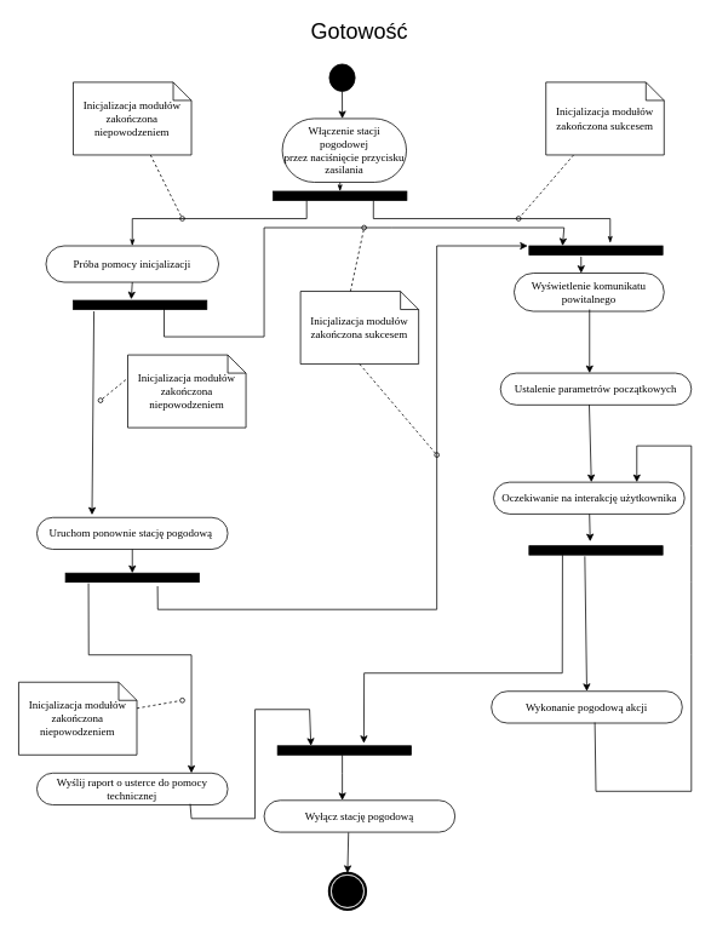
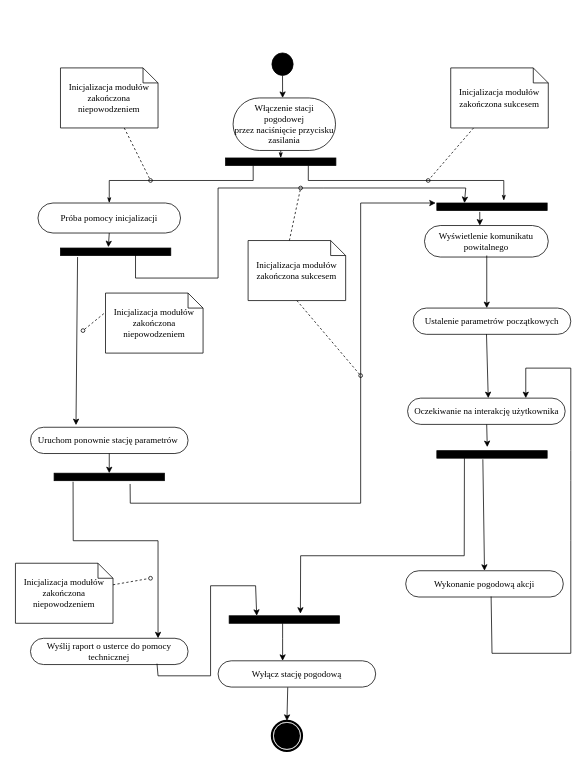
  <mxCell id="0" />
  <mxCell id="1" parent="0" />
  <mxCell id="2" value="Próba pomocy inicjalizacji" style="rounded=1;whiteSpace=wrap;html=1;shadow=0;comic=0;labelBackgroundColor=none;strokeWidth=1;fontFamily=Verdana;fontSize=12;align=center;arcSize=50;" vertex="1" parent="1"><mxGeometry x="50" y="270" width="190" height="40" as="geometry" /></mxCell>
- <mxCell id="3" value="Uruchom ponownie stację pogodową&amp;nbsp;" style="rounded=1;whiteSpace=wrap;html=1;shadow=0;comic=0;labelBackgroundColor=none;strokeWidth=1;fontFamily=Verdana;fontSize=12;align=center;arcSize=50;" vertex="1" parent="1"><mxGeometry x="40" y="568.8" width="210" height="35" as="geometry" /></mxCell>
+ <mxCell id="3" value="Uruchom ponownie stację parametrów&amp;nbsp;" style="rounded=1;whiteSpace=wrap;html=1;shadow=0;comic=0;labelBackgroundColor=none;strokeWidth=1;fontFamily=Verdana;fontSize=12;align=center;arcSize=50;" vertex="1" parent="1"><mxGeometry x="40" y="568.8" width="210" height="35" as="geometry" /></mxCell>
  <mxCell id="4" style="edgeStyle=none;rounded=0;html=1;labelBackgroundColor=none;startArrow=none;startFill=0;startSize=5;endArrow=oval;endFill=0;endSize=5;jettySize=auto;orthogonalLoop=1;strokeWidth=1;fontFamily=Verdana;fontSize=12;dashed=1;" edge="1" parent="1" source="5"><mxGeometry relative="1" as="geometry"><mxPoint x="200" y="240" as="targetPoint" /></mxGeometry></mxCell>
  <mxCell id="5" value="Inicjalizacja modułów zakończona niepowodzeniem" style="shape=note;whiteSpace=wrap;html=1;rounded=0;shadow=0;comic=0;labelBackgroundColor=none;strokeWidth=1;fontFamily=Verdana;fontSize=12;align=center;size=20;" vertex="1" parent="1"><mxGeometry x="80" y="90" width="130" height="80" as="geometry" /></mxCell>
  <mxCell id="6" style="edgeStyle=none;rounded=0;html=1;labelBackgroundColor=none;startArrow=none;startFill=0;startSize=5;endArrow=oval;endFill=0;endSize=5;jettySize=auto;orthogonalLoop=1;strokeWidth=1;fontFamily=Verdana;fontSize=12;dashed=1;exitX=-0.017;exitY=0.342;exitDx=0;exitDy=0;exitPerimeter=0;" edge="1" parent="1" source="7"><mxGeometry relative="1" as="geometry"><mxPoint x="110" y="440" as="targetPoint" /></mxGeometry></mxCell>
  <mxCell id="7" value="Inicjalizacja modułów zakończona niepowodzeniem" style="shape=note;whiteSpace=wrap;html=1;rounded=0;shadow=0;comic=0;labelBackgroundColor=none;strokeWidth=1;fontFamily=Verdana;fontSize=12;align=center;size=20;" vertex="1" parent="1"><mxGeometry x="140" y="390" width="130" height="80" as="geometry" /></mxCell>
  <mxCell id="8" value="" style="endArrow=classic;html=1;rounded=0;exitX=0.5;exitY=1;exitDx=0;exitDy=0;entryX=0.434;entryY=-0.118;entryDx=0;entryDy=0;entryPerimeter=0;" edge="1" parent="1" source="2" target="14"><mxGeometry width="50" height="50" relative="1" as="geometry"><mxPoint x="207.7" y="420" as="sourcePoint" /><mxPoint x="260" y="488.8" as="targetPoint" /></mxGeometry></mxCell>
  <mxCell id="9" style="edgeStyle=none;rounded=0;html=1;labelBackgroundColor=none;startArrow=none;startFill=0;startSize=5;endArrow=oval;endFill=0;endSize=5;jettySize=auto;orthogonalLoop=1;strokeWidth=1;fontFamily=Verdana;fontSize=12;dashed=1;" edge="1" parent="1" source="10"><mxGeometry relative="1" as="geometry"><mxPoint x="200" y="770" as="targetPoint" /></mxGeometry></mxCell>
  <mxCell id="10" value="Inicjalizacja modułów zakończona niepowodzeniem" style="shape=note;whiteSpace=wrap;html=1;rounded=0;shadow=0;comic=0;labelBackgroundColor=none;strokeWidth=1;fontFamily=Verdana;fontSize=12;align=center;size=20;" vertex="1" parent="1"><mxGeometry x="20" y="750" width="130" height="80" as="geometry" /></mxCell>
  <mxCell id="11" value="Wyślij raport o usterce do pomocy technicznej" style="rounded=1;whiteSpace=wrap;html=1;shadow=0;comic=0;labelBackgroundColor=none;strokeWidth=1;fontFamily=Verdana;fontSize=12;align=center;arcSize=50;" vertex="1" parent="1"><mxGeometry x="40" y="850" width="210" height="35" as="geometry" /></mxCell>
  <mxCell id="12" value="" style="endArrow=classic;html=1;rounded=0;exitX=0.172;exitY=1.137;exitDx=0;exitDy=0;exitPerimeter=0;" edge="1" parent="1" source="16"><mxGeometry width="50" height="50" relative="1" as="geometry"><mxPoint x="90" y="690" as="sourcePoint" /><mxPoint x="210" y="850" as="targetPoint" /><Array as="points"><mxPoint x="97" y="720" /><mxPoint x="210" y="720" /></Array></mxGeometry></mxCell>
  <mxCell id="13" value="" style="endArrow=classic;html=1;rounded=0;" edge="1" parent="1"><mxGeometry width="50" height="50" relative="1" as="geometry"><mxPoint x="376" y="830" as="sourcePoint" /><mxPoint x="376" y="880" as="targetPoint" /><Array as="points"><mxPoint x="376" y="850" /></Array></mxGeometry></mxCell>
  <mxCell id="14" value="" style="whiteSpace=wrap;html=1;rounded=0;shadow=0;comic=0;labelBackgroundColor=none;strokeWidth=1;fillColor=#000000;fontFamily=Verdana;fontSize=12;align=center;rotation=0;" vertex="1" parent="1"><mxGeometry x="80" y="330" width="147" height="10" as="geometry" /></mxCell>
  <mxCell id="15" value="" style="endArrow=classic;html=1;rounded=0;exitX=0.155;exitY=1.2;exitDx=0;exitDy=0;entryX=0.289;entryY=-0.08;entryDx=0;entryDy=0;entryPerimeter=0;exitPerimeter=0;" edge="1" parent="1" source="14" target="3"><mxGeometry width="50" height="50" relative="1" as="geometry"><mxPoint x="90" y="530" as="sourcePoint" /><mxPoint x="140" y="480" as="targetPoint" /></mxGeometry></mxCell>
  <mxCell id="16" value="" style="whiteSpace=wrap;html=1;rounded=0;shadow=0;comic=0;labelBackgroundColor=none;strokeWidth=1;fillColor=#000000;fontFamily=Verdana;fontSize=12;align=center;rotation=0;" vertex="1" parent="1"><mxGeometry x="71.5" y="630" width="147" height="10" as="geometry" /></mxCell>
  <mxCell id="17" value="" style="endArrow=classic;html=1;rounded=0;exitX=0.5;exitY=1;exitDx=0;exitDy=0;entryX=0.5;entryY=0;entryDx=0;entryDy=0;" edge="1" parent="1" source="3" target="16"><mxGeometry width="50" height="50" relative="1" as="geometry"><mxPoint x="190" y="710" as="sourcePoint" /><mxPoint x="240" y="660" as="targetPoint" /></mxGeometry></mxCell>
  <mxCell id="18" value="" style="whiteSpace=wrap;html=1;rounded=0;shadow=0;comic=0;labelBackgroundColor=none;strokeWidth=1;fillColor=#000000;fontFamily=Verdana;fontSize=12;align=center;rotation=0;" vertex="1" parent="1"><mxGeometry x="300" y="210" width="147" height="10" as="geometry" /></mxCell>
  <mxCell id="19" value="Włączenie stacji pogodowej&lt;br/&gt;     przez naciśnięcie przycisku&lt;br/&gt;     zasilania" style="rounded=1;whiteSpace=wrap;html=1;shadow=0;comic=0;labelBackgroundColor=none;strokeWidth=1;fontFamily=Verdana;fontSize=12;align=center;arcSize=50;" vertex="1" parent="1"><mxGeometry x="310" y="130" width="136.5" height="70" as="geometry" /></mxCell>
  <mxCell id="20" style="edgeStyle=orthogonalEdgeStyle;rounded=0;html=1;entryX=0.5;entryY=0;labelBackgroundColor=none;startArrow=none;startFill=0;startSize=5;endArrow=classicThin;endFill=1;endSize=5;jettySize=auto;orthogonalLoop=1;strokeWidth=1;fontFamily=Verdana;fontSize=12" edge="1" parent="1" source="19" target="18"><mxGeometry relative="1" as="geometry"><Array as="points"><mxPoint x="374" y="175" /></Array></mxGeometry></mxCell>
  <mxCell id="21" value="" style="ellipse;whiteSpace=wrap;html=1;rounded=0;shadow=0;comic=0;labelBackgroundColor=none;strokeWidth=1;fillColor=#000000;fontFamily=Verdana;fontSize=12;align=center;" vertex="1" parent="1"><mxGeometry x="361.75" y="70" width="28.25" height="30" as="geometry" /></mxCell>
  <mxCell id="22" value="" style="endArrow=classic;html=1;rounded=0;exitX=0.5;exitY=1;exitDx=0;exitDy=0;" edge="1" parent="1" source="21"><mxGeometry width="50" height="50" relative="1" as="geometry"><mxPoint x="380" y="260" as="sourcePoint" /><mxPoint x="376" y="130" as="targetPoint" /></mxGeometry></mxCell>
  <mxCell id="23" value="Inicjalizacja modułów zakończona sukcesem" style="shape=note;whiteSpace=wrap;html=1;rounded=0;shadow=0;comic=0;labelBackgroundColor=none;strokeWidth=1;fontFamily=Verdana;fontSize=12;align=center;size=20;" vertex="1" parent="1"><mxGeometry x="330" y="320" width="130" height="80" as="geometry" /></mxCell>
  <mxCell id="24" value="" style="whiteSpace=wrap;html=1;rounded=0;shadow=0;comic=0;labelBackgroundColor=none;strokeWidth=1;fillColor=#000000;fontFamily=Verdana;fontSize=12;align=center;rotation=0;" vertex="1" parent="1"><mxGeometry x="304.75" y="820" width="147" height="10" as="geometry" /></mxCell>
  <mxCell id="25" value="Wyłącz stację pogodową" style="rounded=1;whiteSpace=wrap;html=1;shadow=0;comic=0;labelBackgroundColor=none;strokeWidth=1;fontFamily=Verdana;fontSize=12;align=center;arcSize=50;" vertex="1" parent="1"><mxGeometry x="290" y="880" width="210" height="35" as="geometry" /></mxCell>
  <mxCell id="26" value="" style="shape=mxgraph.bpmn.shape;html=1;verticalLabelPosition=bottom;labelBackgroundColor=#ffffff;verticalAlign=top;perimeter=ellipsePerimeter;outline=end;symbol=terminate;rounded=0;shadow=0;comic=0;strokeWidth=1;fontFamily=Verdana;fontSize=12;align=center;" vertex="1" parent="1"><mxGeometry x="361.75" y="960" width="40" height="40" as="geometry" /></mxCell>
  <mxCell id="27" value="" style="endArrow=classic;html=1;rounded=0;exitX=0.442;exitY=1.01;exitDx=0;exitDy=0;exitPerimeter=0;entryX=0.5;entryY=0;entryDx=0;entryDy=0;" edge="1" parent="1" source="25" target="26"><mxGeometry width="50" height="50" relative="1" as="geometry"><mxPoint x="370" y="980" as="sourcePoint" /><mxPoint x="420" y="930" as="targetPoint" /></mxGeometry></mxCell>
  <mxCell id="28" value="Wyświetlenie komunikatu powitalnego" style="rounded=1;whiteSpace=wrap;html=1;shadow=0;comic=0;labelBackgroundColor=none;strokeWidth=1;fontFamily=Verdana;fontSize=12;align=center;arcSize=50;" vertex="1" parent="1"><mxGeometry x="565" y="300" width="165" height="42" as="geometry" /></mxCell>
  <mxCell id="29" style="edgeStyle=none;rounded=0;html=1;dashed=1;labelBackgroundColor=none;startArrow=none;startFill=0;startSize=5;endArrow=oval;endFill=0;endSize=5;jettySize=auto;orthogonalLoop=1;strokeWidth=1;fontFamily=Verdana;fontSize=12" edge="1" parent="1" source="30"><mxGeometry relative="1" as="geometry"><mxPoint x="570" y="240" as="targetPoint" /></mxGeometry></mxCell>
  <mxCell id="30" value="Inicjalizacja modułów zakończona sukcesem" style="shape=note;whiteSpace=wrap;html=1;rounded=0;shadow=0;comic=0;labelBackgroundColor=none;strokeWidth=1;fontFamily=Verdana;fontSize=12;align=center;size=20;" vertex="1" parent="1"><mxGeometry x="600" y="90" width="130" height="80" as="geometry" /></mxCell>
  <mxCell id="31" value="" style="endArrow=classic;html=1;rounded=0;" edge="1" parent="1"><mxGeometry width="50" height="50" relative="1" as="geometry"><mxPoint x="648" y="340" as="sourcePoint" /><mxPoint x="648" y="410" as="targetPoint" /></mxGeometry></mxCell>
  <mxCell id="32" value="Ustalenie parametrów początkowych" style="rounded=1;whiteSpace=wrap;html=1;shadow=0;comic=0;labelBackgroundColor=none;strokeWidth=1;fontFamily=Verdana;fontSize=12;align=center;arcSize=50;" vertex="1" parent="1"><mxGeometry x="550" y="410" width="210" height="35" as="geometry" /></mxCell>
  <mxCell id="33" value="" style="endArrow=classic;html=1;rounded=0;exitX=0.465;exitY=0.992;exitDx=0;exitDy=0;exitPerimeter=0;" edge="1" parent="1" source="32"><mxGeometry width="50" height="50" relative="1" as="geometry"><mxPoint x="690" y="600" as="sourcePoint" /><mxPoint x="650" y="530" as="targetPoint" /></mxGeometry></mxCell>
  <mxCell id="34" value="Oczekiwanie na interakcję użytkownika" style="rounded=1;whiteSpace=wrap;html=1;shadow=0;comic=0;labelBackgroundColor=none;strokeWidth=1;fontFamily=Verdana;fontSize=12;align=center;arcSize=50;" vertex="1" parent="1"><mxGeometry x="542.5" y="530" width="210" height="35" as="geometry" /></mxCell>
  <mxCell id="35" value="" style="whiteSpace=wrap;html=1;rounded=0;shadow=0;comic=0;labelBackgroundColor=none;strokeWidth=1;fillColor=#000000;fontFamily=Verdana;fontSize=12;align=center;rotation=0;" vertex="1" parent="1"><mxGeometry x="581.5" y="600" width="147" height="10" as="geometry" /></mxCell>
  <mxCell id="36" value="" style="whiteSpace=wrap;html=1;rounded=0;shadow=0;comic=0;labelBackgroundColor=none;strokeWidth=1;fillColor=#000000;fontFamily=Verdana;fontSize=12;align=center;rotation=0;" vertex="1" parent="1"><mxGeometry x="581.5" y="270" width="147" height="10" as="geometry" /></mxCell>
  <mxCell id="37" value="" style="endArrow=classic;html=1;rounded=0;exitX=0.389;exitY=1.182;exitDx=0;exitDy=0;exitPerimeter=0;entryX=0.447;entryY=0;entryDx=0;entryDy=0;entryPerimeter=0;" edge="1" parent="1" source="36" target="28"><mxGeometry width="50" height="50" relative="1" as="geometry"><mxPoint x="670" y="400" as="sourcePoint" /><mxPoint x="720" y="350" as="targetPoint" /></mxGeometry></mxCell>
  <mxCell id="38" value="" style="endArrow=classic;html=1;rounded=0;entryX=0.457;entryY=-0.482;entryDx=0;entryDy=0;entryPerimeter=0;" edge="1" parent="1" source="34" target="35"><mxGeometry width="50" height="50" relative="1" as="geometry"><mxPoint x="630" y="780" as="sourcePoint" /><mxPoint x="680" y="730" as="targetPoint" /></mxGeometry></mxCell>
  <mxCell id="39" value="Wykonanie pogodową akcji" style="rounded=1;whiteSpace=wrap;html=1;shadow=0;comic=0;labelBackgroundColor=none;strokeWidth=1;fontFamily=Verdana;fontSize=12;align=center;arcSize=50;" vertex="1" parent="1"><mxGeometry x="540" y="760" width="210" height="35" as="geometry" /></mxCell>
  <mxCell id="40" value="" style="endArrow=classic;html=1;rounded=0;exitX=0.417;exitY=1.155;exitDx=0;exitDy=0;exitPerimeter=0;entryX=0.5;entryY=0;entryDx=0;entryDy=0;" edge="1" parent="1" source="35" target="39"><mxGeometry width="50" height="50" relative="1" as="geometry"><mxPoint x="680" y="760" as="sourcePoint" /><mxPoint x="730" y="710" as="targetPoint" /></mxGeometry></mxCell>
  <mxCell id="41" value="" style="endArrow=classic;html=1;rounded=0;exitX=0.542;exitY=0.982;exitDx=0;exitDy=0;exitPerimeter=0;entryX=0.75;entryY=0;entryDx=0;entryDy=0;" edge="1" parent="1" source="39" target="34"><mxGeometry width="50" height="50" relative="1" as="geometry"><mxPoint x="654.67" y="832.37" as="sourcePoint" /><mxPoint x="740" y="590" as="targetPoint" /><Array as="points"><mxPoint x="655" y="870" /><mxPoint x="760" y="870" /><mxPoint x="760" y="720" /><mxPoint x="760" y="640" /><mxPoint x="760" y="600" /><mxPoint x="760" y="490" /><mxPoint x="700" y="490" /></Array></mxGeometry></mxCell>
  <mxCell id="42" style="edgeStyle=orthogonalEdgeStyle;rounded=0;html=1;exitX=0.75;exitY=1;labelBackgroundColor=none;startArrow=none;startFill=0;startSize=5;endArrow=classicThin;endFill=1;endSize=5;jettySize=auto;orthogonalLoop=1;strokeWidth=1;fontFamily=Verdana;fontSize=12;entryX=0.607;entryY=-0.318;entryDx=0;entryDy=0;entryPerimeter=0;" edge="1" parent="1" source="18" target="36"><mxGeometry relative="1" as="geometry"><Array as="points"><mxPoint x="410" y="240" /><mxPoint x="671" y="240" /></Array><mxPoint x="670" y="250" as="targetPoint" /></mxGeometry></mxCell>
  <mxCell id="43" style="edgeStyle=orthogonalEdgeStyle;rounded=0;html=1;exitX=0.25;exitY=1;entryX=0.5;entryY=0;labelBackgroundColor=none;startArrow=none;startFill=0;startSize=5;endArrow=classicThin;endFill=1;endSize=5;jettySize=auto;orthogonalLoop=1;strokeWidth=1;fontFamily=Verdana;fontSize=12" edge="1" parent="1" source="18" target="2"><mxGeometry relative="1" as="geometry"><Array as="points"><mxPoint x="337" y="240" /><mxPoint x="145" y="240" /></Array></mxGeometry></mxCell>
  <mxCell id="44" value="" style="endArrow=classic;html=1;rounded=0;entryX=0.25;entryY=0;entryDx=0;entryDy=0;" edge="1" parent="1" target="36"><mxGeometry width="50" height="50" relative="1" as="geometry"><mxPoint x="180" y="335" as="sourcePoint" /><mxPoint x="660" y="260" as="targetPoint" /><Array as="points"><mxPoint x="180" y="370" /><mxPoint x="290" y="370" /><mxPoint x="290" y="250" /><mxPoint x="430" y="250" /><mxPoint x="620" y="250" /></Array></mxGeometry></mxCell>
  <mxCell id="45" value="" style="endArrow=classic;html=1;rounded=0;exitX=0.689;exitY=1.437;exitDx=0;exitDy=0;exitPerimeter=0;" edge="1" parent="1" source="16"><mxGeometry width="50" height="50" relative="1" as="geometry"><mxPoint x="170" y="670" as="sourcePoint" /><mxPoint x="580" y="270" as="targetPoint" /><Array as="points"><mxPoint x="173" y="670" /><mxPoint x="480" y="670" /><mxPoint x="480" y="270" /></Array></mxGeometry></mxCell>
  <mxCell id="46" value="" style="endArrow=classic;html=1;rounded=0;exitX=0.803;exitY=0.966;exitDx=0;exitDy=0;exitPerimeter=0;entryX=0.25;entryY=0;entryDx=0;entryDy=0;" edge="1" parent="1" source="11" target="24"><mxGeometry width="50" height="50" relative="1" as="geometry"><mxPoint x="160" y="990" as="sourcePoint" /><mxPoint x="350" y="780" as="targetPoint" /><Array as="points"><mxPoint x="210" y="900" /><mxPoint x="280" y="900" /><mxPoint x="280" y="780" /><mxPoint x="340" y="780" /></Array></mxGeometry></mxCell>
  <mxCell id="47" value="" style="endArrow=classic;html=1;rounded=0;exitX=0.25;exitY=1;exitDx=0;exitDy=0;entryX=0.646;entryY=-0.282;entryDx=0;entryDy=0;entryPerimeter=0;" edge="1" parent="1" source="35" target="24"><mxGeometry width="50" height="50" relative="1" as="geometry"><mxPoint x="640" y="740" as="sourcePoint" /><mxPoint x="690" y="690" as="targetPoint" /><Array as="points"><mxPoint x="618" y="740" /><mxPoint x="400" y="740" /></Array></mxGeometry></mxCell>
  <mxCell id="48" style="edgeStyle=none;rounded=0;html=1;dashed=1;labelBackgroundColor=none;startArrow=none;startFill=0;startSize=5;endArrow=oval;endFill=0;endSize=5;jettySize=auto;orthogonalLoop=1;strokeWidth=1;fontFamily=Verdana;fontSize=12;exitX=0;exitY=0;exitDx=55;exitDy=0;exitPerimeter=0;" edge="1" parent="1" source="23"><mxGeometry relative="1" as="geometry"><mxPoint x="390" y="350" as="sourcePoint" /><mxPoint x="400" y="250" as="targetPoint" /></mxGeometry></mxCell>
  <mxCell id="49" style="edgeStyle=none;rounded=0;html=1;dashed=1;labelBackgroundColor=none;startArrow=none;startFill=0;startSize=5;endArrow=oval;endFill=0;endSize=5;jettySize=auto;orthogonalLoop=1;strokeWidth=1;fontFamily=Verdana;fontSize=12;exitX=0.5;exitY=1;exitDx=0;exitDy=0;exitPerimeter=0;" edge="1" parent="1" source="23"><mxGeometry relative="1" as="geometry"><mxPoint x="395" y="370" as="sourcePoint" /><mxPoint x="480" y="500" as="targetPoint" /></mxGeometry></mxCell>
- <mxCell id="50" value="&lt;font style=&quot;font-size: 24px;&quot;&gt;Gotowość&lt;/font&gt;" style="text;html=1;strokeColor=none;fillColor=none;align=center;verticalAlign=middle;whiteSpace=wrap;rounded=0;" vertex="1" parent="1"><mxGeometry x="215" y="20" width="360" height="30" as="geometry" /></mxCell>
